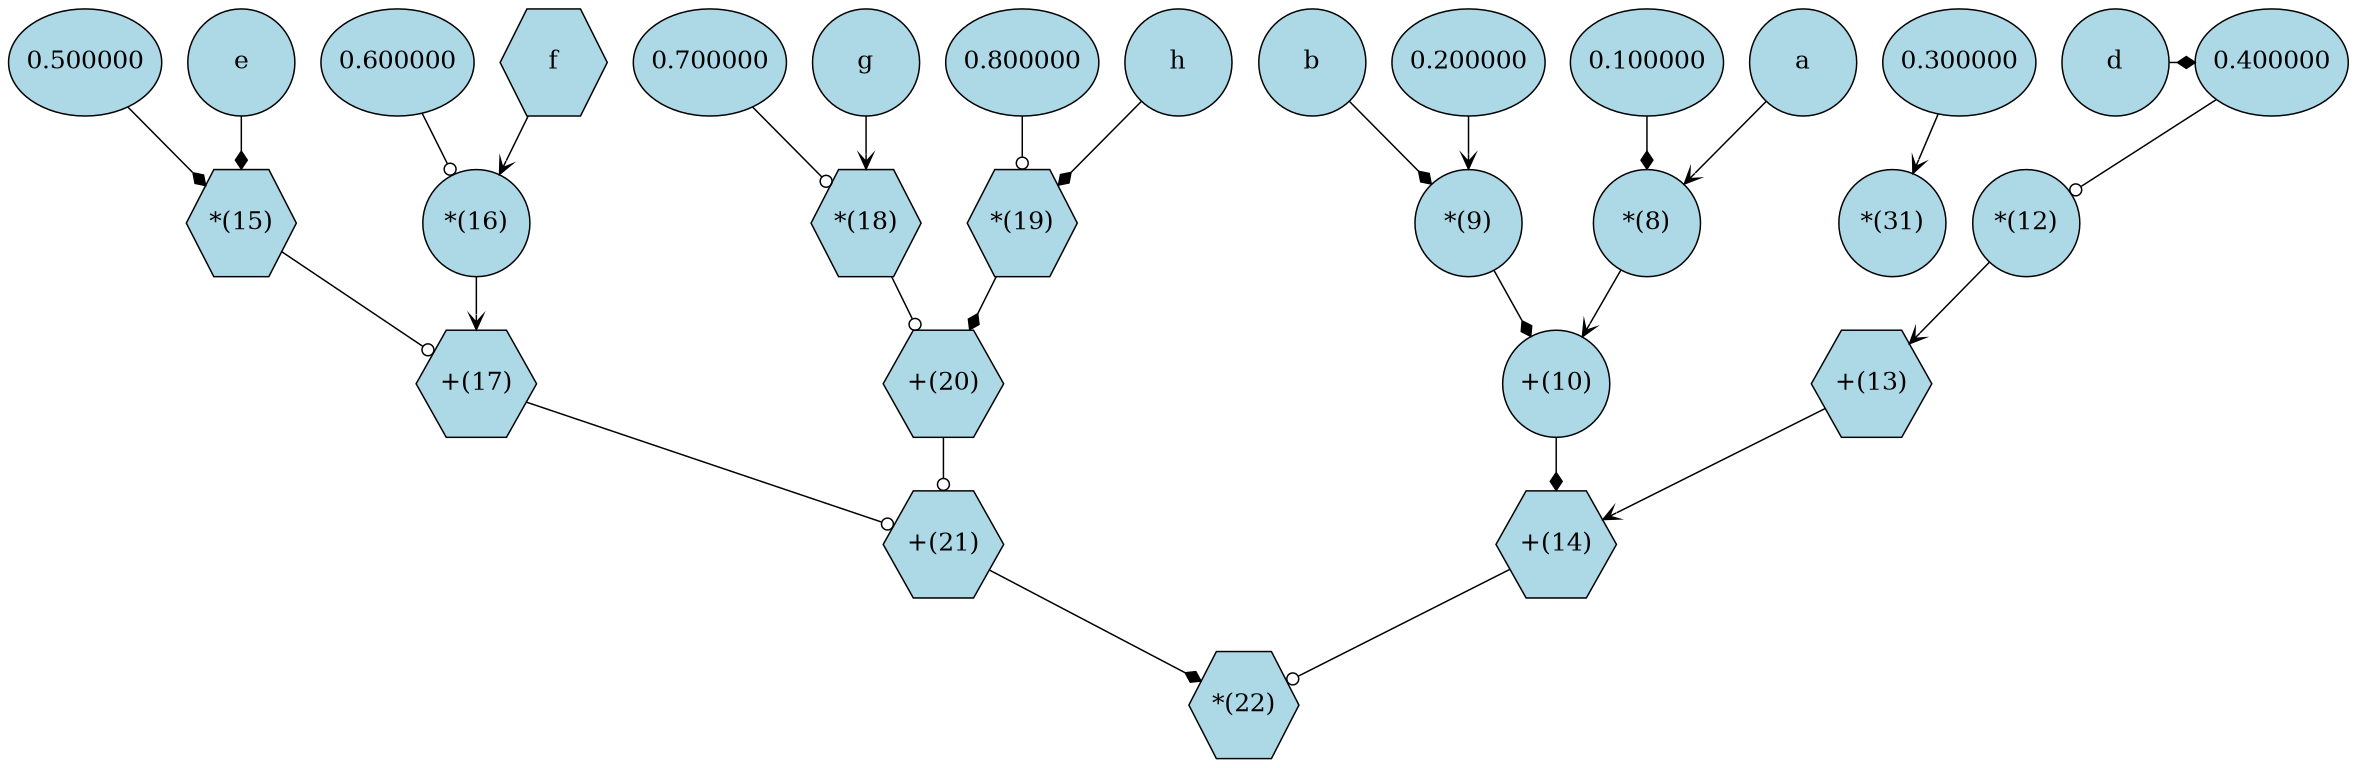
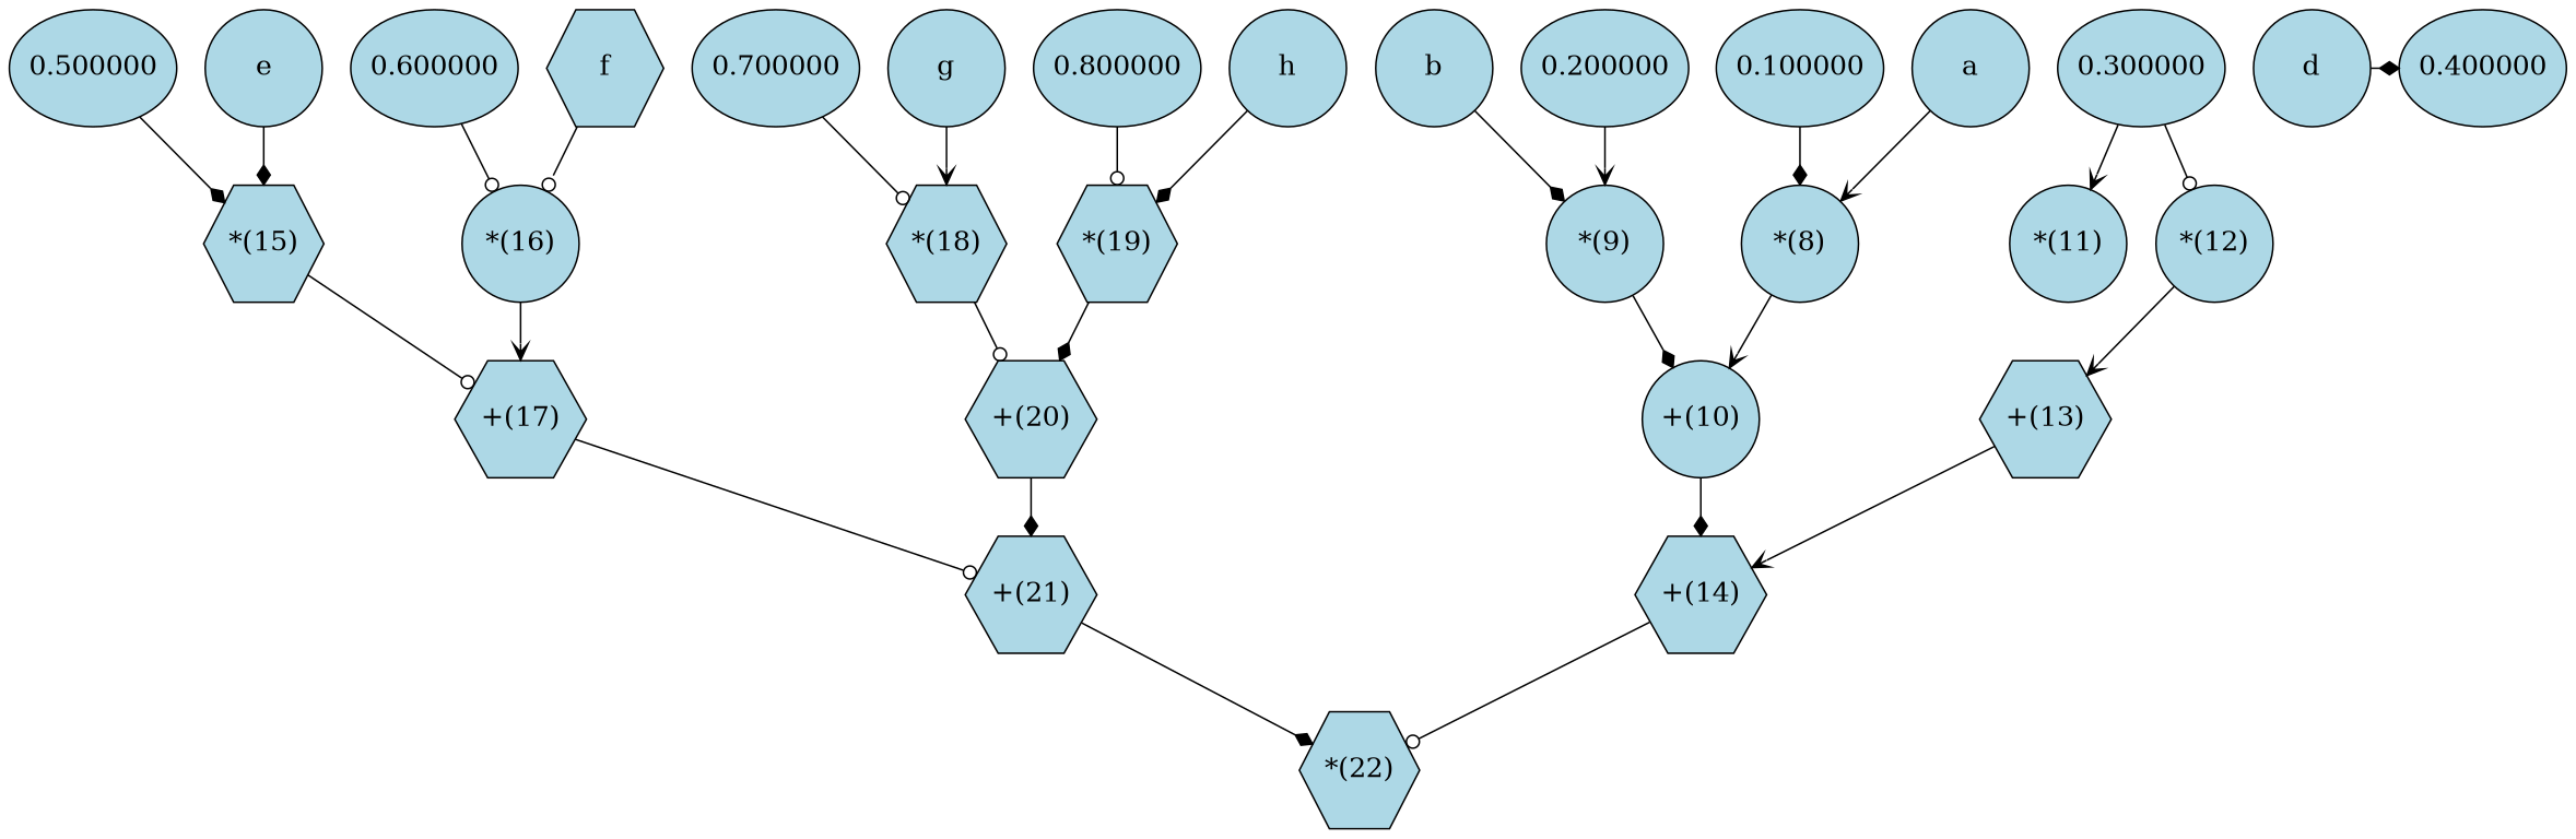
  digraph {
    node [fillcolor=lightblue fontsize=17 shape=ellipse style=filled]
    edge [arrowhead=diamond]
    a [height=1 width=1]
    0.100000 [height=1 width=1]
    b [height=1 width=1]
    0.200000 [height=1 width=1]
    0.300000 [height=1 width=1]
    d [height=1 width=1]
    0.400000 [height=1 width=1]
    e [height=1 width=1]
    0.500000 [height=1 width=1]
    f [height=1 shape=hexagon width=1]
    0.600000 [height=1 width=1]
    g [height=1 width=1]
    0.700000 [height=1 width=1]
    h [height=1 width=1]
    0.800000 [height=1 width=1]
    "*(8)" [height=1 width=1]
    "*(9)" [height=1 width=1]
-   "*(11)" [height=1 width=1 label="*(31)"]
+   "*(11)" [height=1 width=1]
    "*(12)" [height=1 width=1]
    "*(15)" [height=1 shape=hexagon width=1]
    "*(16)" [height=1 width=1]
    "*(18)" [height=1 shape=hexagon width=1]
    "*(19)" [height=1 shape=hexagon width=1]
    "+(10)" [height=1 width=1]
    "+(13)" [height=1 shape=hexagon width=1]
    "+(17)" [height=1 shape=hexagon width=1]
    "+(20)" [height=1 shape=hexagon width=1]
    "+(14)" [height=1 shape=hexagon width=1]
    "*(22)" [height=1 shape=hexagon width=1]
    "+(21)" [height=1 shape=hexagon width=1]
    subgraph sub_1 {
      rank=same
      a
      0.100000
      b
      0.200000
      0.300000
      d
      0.400000
      e
      0.500000
      f
      0.600000
      g
      0.700000
      h
      0.800000
    }
    a -> "*(8)" [arrowhead=vee]
    0.100000 -> "*(8)"
    b -> "*(9)"
    0.200000 -> "*(9)" [arrowhead=vee]
    0.300000 -> "*(11)" [arrowhead=vee]
    d -> 0.400000
-   0.400000 -> "*(12)" [arrowhead=odot]
+   0.300000 -> "*(12)" [arrowhead=odot]
    e -> "*(15)"
    0.500000 -> "*(15)"
-   f -> "*(16)" [arrowhead=vee]
+   f -> "*(16)" [arrowhead=odot]
    0.600000 -> "*(16)" [arrowhead=odot]
    g -> "*(18)" [arrowhead=vee]
    0.700000 -> "*(18)" [arrowhead=odot]
    h -> "*(19)"
    0.800000 -> "*(19)" [arrowhead=odot]
    "*(8)" -> "+(10)" [arrowhead=vee]
    "*(9)" -> "+(10)"
    "*(12)" -> "+(13)" [arrowhead=vee]
    "*(15)" -> "+(17)" [arrowhead=odot]
    "*(16)" -> "+(17)" [arrowhead=vee]
    "*(18)" -> "+(20)" [arrowhead=odot]
    "*(19)" -> "+(20)"
    "+(10)" -> "+(14)"
    "+(13)" -> "+(14)" [arrowhead=vee]
    "+(17)" -> "+(21)" [arrowhead=odot]
-   "+(20)" -> "+(21)" [arrowhead=odot]
+   "+(20)" -> "+(21)"
    "+(14)" -> "*(22)" [arrowhead=odot]
    "+(21)" -> "*(22)"
  }
